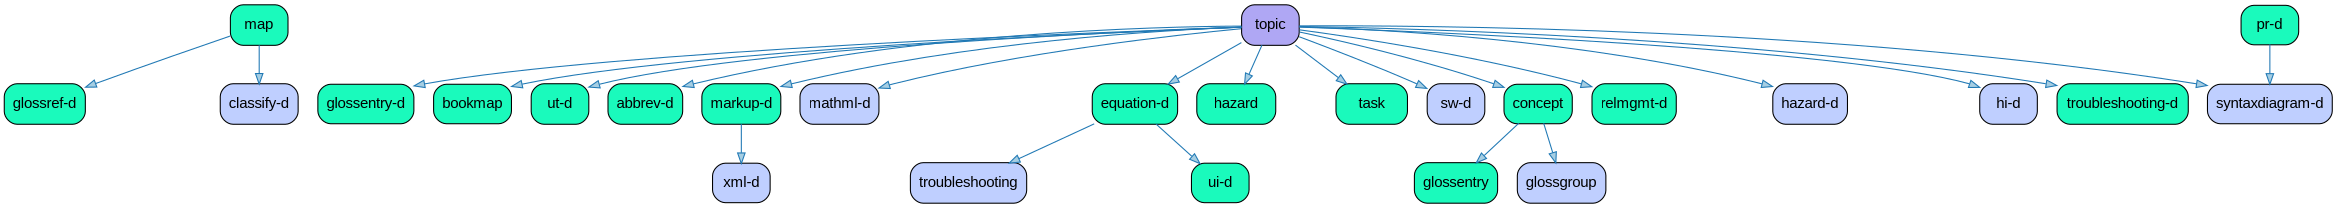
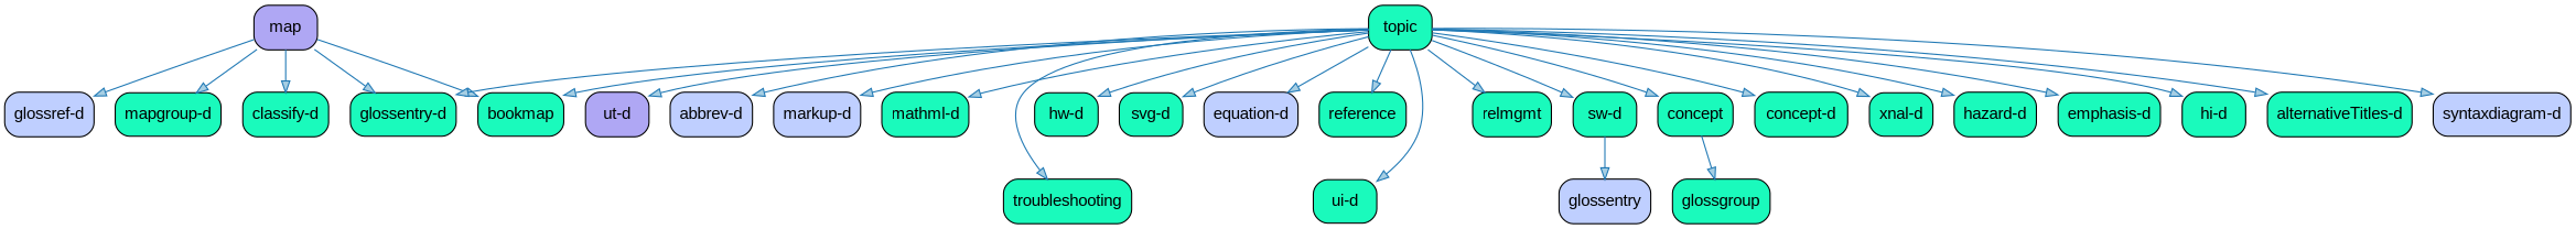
  strict digraph {
    node [fillcolor="#1AFABC" fontname=Arial shape=Mrecord style=filled]
    edge [color="#1f78b4" fillcolor="#a6cee3"]
-   n1 [label=map]
+   n1 [fillcolor="#AFA7F4" label=map]
    n2 [label=bookmap]
-   n3 [label="glossref-d"]
+   n3 [fillcolor="#BFCFFF" label="glossref-d"]
    n4 [label="glossentry-d"]
-   n6 [fillcolor="#BFCFFF" label="classify-d"]
-   n7 [fillcolor="#AFA7F4" label=topic]
-   n8 [label="abbrev-d"]
-   n9 [label="markup-d"]
-   n10 [fillcolor="#BFCFFF" label="mathml-d"]
-   n11 [fillcolor="#BFCFFF" label=troubleshooting]
+   n5 [label="mapgroup-d"]
+   n6 [label="classify-d"]
+   n7 [label=topic]
+   n8 [fillcolor="#BFCFFF" label="abbrev-d"]
+   n9 [fillcolor="#BFCFFF" label="markup-d"]
+   n10 [label="mathml-d"]
+   n11 [label=troubleshooting]
+   n12 [label="hw-d"]
+   n13 [label="svg-d"]
    n14 [label="ui-d"]
-   n15 [label=hazard]
-   n16 [label="equation-d"]
-   n17 [label=task]
+   n15 [label=reference]
+   n16 [fillcolor="#BFCFFF" label="equation-d"]
+   n17 [label=relmgmt]
    n18 [label=concept]
-   n19 [fillcolor="#BFCFFF" label="sw-d"]
-   n20 [label="relmgmt-d"]
-   n22 [fillcolor="#BFCFFF" label="hazard-d"]
-   n24 [fillcolor="#BFCFFF" label="hi-d"]
-   n25 [label="troubleshooting-d"]
-   n26 [label="ut-d"]
+   n19 [label="sw-d"]
+   n20 [label="concept-d"]
+   n21 [label="xnal-d"]
+   n22 [label="hazard-d"]
+   n23 [label="emphasis-d"]
+   n24 [label="hi-d"]
+   n25 [label="alternativeTitles-d"]
+   n26 [fillcolor="#AFA7F4" label="ut-d"]
    n27 [fillcolor="#BFCFFF" label="syntaxdiagram-d"]
-   n28 [fillcolor="#BFCFFF" label="xml-d"]
-   n29 [label="pr-d"]
-   n30 [label=glossentry]
-   n31 [fillcolor="#BFCFFF" label=glossgroup]
+   n30 [fillcolor="#BFCFFF" label=glossentry]
+   n31 [label=glossgroup]
+   n1 -> n2
    n1 -> n3
+   n1 -> n4
+   n1 -> n5
    n1 -> n6
    n7 -> n2
    n7 -> n4
    n7 -> n8
    n7 -> n9
    n7 -> n10
-   n16 -> n11
-   n16 -> n14
+   n7 -> n11
+   n7 -> n12
+   n7 -> n13
+   n7 -> n14
    n7 -> n15
    n7 -> n16
    n7 -> n17
    n7 -> n18
    n7 -> n19
    n7 -> n20
+   n7 -> n21
    n7 -> n22
+   n7 -> n23
    n7 -> n24
    n7 -> n25
    n7 -> n26
    n7 -> n27
-   n9 -> n28
-   n18 -> n30
+   n19 -> n30
    n18 -> n31
-   n29 -> n27
  }
